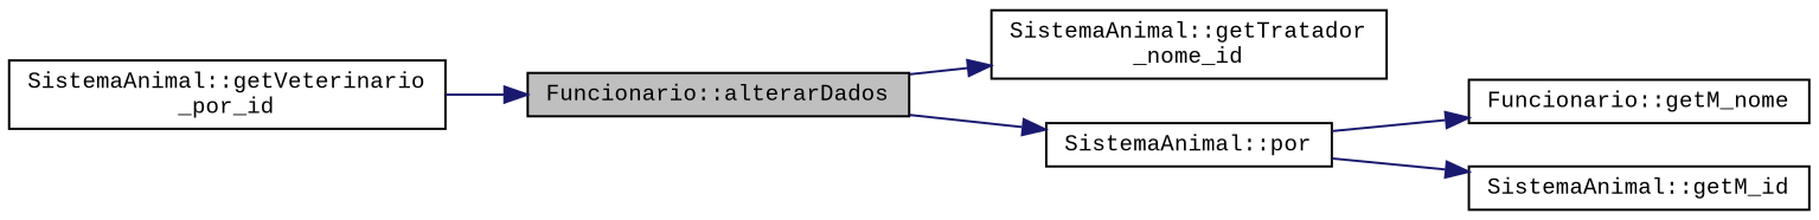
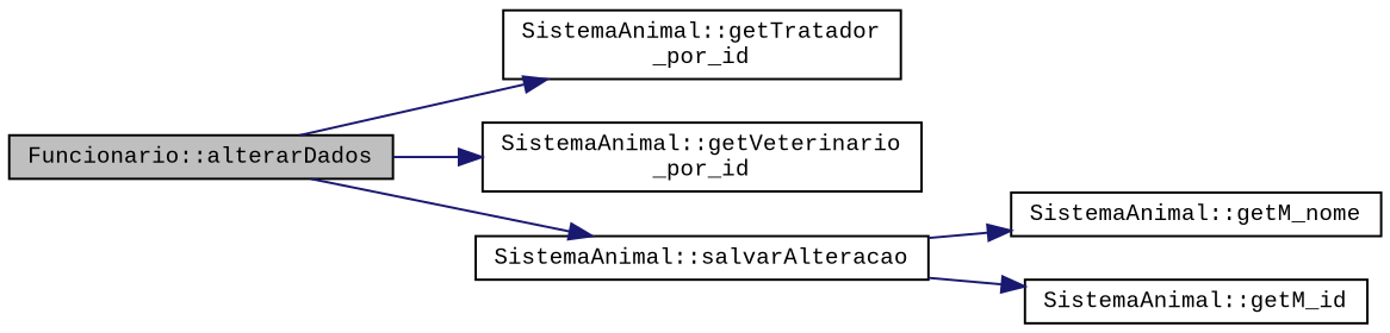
  digraph {
    fontname="Liberation Mono"
    rankdir=LR
    node [color=black fillcolor=white fontname="Liberation Mono" fontsize=10 shape=record style=filled]
    edge [color=midnightblue fontname="Liberation Mono" fontsize=10 labelfontname=Helvetica labelfontsize=10 style=solid]
    n1 [fillcolor=grey75 fontcolor=black height=0.2 label="Funcionario::alterarDados" width=0.4]
-   n2 [height=0.2 label="SistemaAnimal::getTratador\l_nome_id" width=0.4]
+   n2 [height=0.2 label="SistemaAnimal::getTratador\l_por_id" width=0.4]
    n3 [height=0.2 label="SistemaAnimal::getVeterinario\l_por_id" width=0.4]
-   n4 [height=0.2 label="SistemaAnimal::por" width=0.4]
-   n5 [height=0.2 label="Funcionario::getM_nome" width=0.4]
+   n4 [height=0.2 label="SistemaAnimal::salvarAlteracao" width=0.4]
+   n5 [height=0.2 label="SistemaAnimal::getM_nome" width=0.4]
    n6 [height=0.2 label="SistemaAnimal::getM_id" width=0.4]
    n1 -> n2
-   n3 -> n1
+   n1 -> n3
    n1 -> n4
    n4 -> n5
    n4 -> n6
  }
